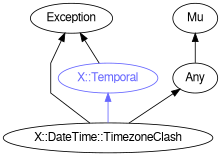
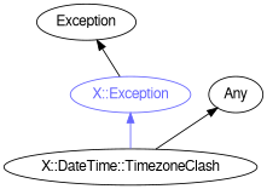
  digraph {
    rankdir=BT
    splines=polyline
    node [color="#000000" fontcolor="#000000" fontname=FreeSans]
    edge [color="#000000"]
    "X::DateTime::TimezoneClash"
    Exception
-   "X::Temporal" [color="#6666FF" fontcolor="#6666FF"]
+   "X::Temporal" [color="#6666FF" fontcolor="#6666FF" label="X::Exception"]
    Any
-   Mu
-   "X::DateTime::TimezoneClash" -> Exception
    "X::DateTime::TimezoneClash" -> "X::Temporal" [color="#6666FF"]
    "X::DateTime::TimezoneClash" -> Any
    "X::Temporal" -> Exception
-   Any -> Mu
  }
